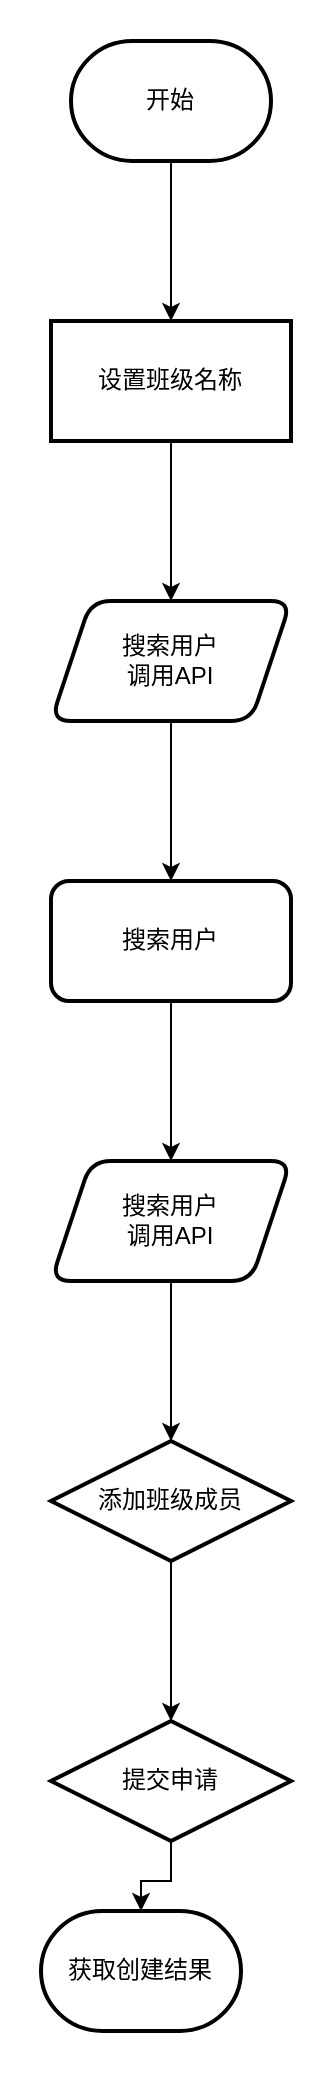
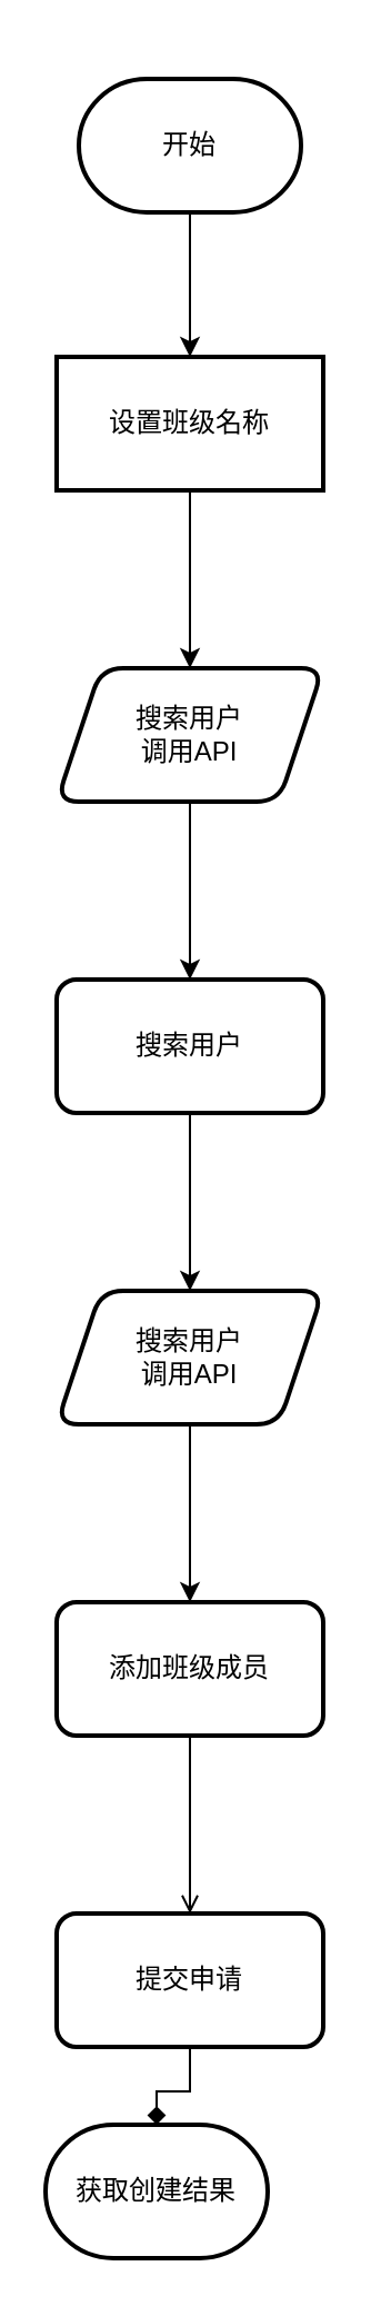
  <mxCell id="0" />
  <mxCell id="1" parent="0" />
  <mxCell id="2" value="" style="edgeStyle=orthogonalEdgeStyle;rounded=0;orthogonalLoop=1;jettySize=auto;html=1;" edge="1" parent="1" source="3" target="5"><mxGeometry relative="1" as="geometry" /></mxCell>
- <mxCell id="3" value="开始" style="strokeWidth=2;html=1;shape=mxgraph.flowchart.terminator;whiteSpace=wrap;" vertex="1" parent="1"><mxGeometry x="35" y="20" width="100" height="60" as="geometry" /></mxCell>
+ <mxCell id="3" value="开始" style="strokeWidth=2;html=1;shape=mxgraph.flowchart.terminator;whiteSpace=wrap;" vertex="1" parent="1"><mxGeometry x="35" y="35" width="100" height="60" as="geometry" /></mxCell>
  <mxCell id="4" value="" style="edgeStyle=orthogonalEdgeStyle;rounded=0;orthogonalLoop=1;jettySize=auto;html=1;" edge="1" parent="1" source="5" target="7"><mxGeometry relative="1" as="geometry" /></mxCell>
  <mxCell id="5" value="设置班级名称" style="whiteSpace=wrap;html=1;strokeWidth=2;rounded=0;" vertex="1" parent="1"><mxGeometry x="25" y="160" width="120" height="60" as="geometry" /></mxCell>
  <mxCell id="6" value="" style="edgeStyle=orthogonalEdgeStyle;rounded=0;orthogonalLoop=1;jettySize=auto;html=1;" edge="1" parent="1" source="7" target="9"><mxGeometry relative="1" as="geometry" /></mxCell>
  <mxCell id="7" value="搜索用户&lt;div&gt;调用API&lt;/div&gt;" style="shape=parallelogram;perimeter=parallelogramPerimeter;whiteSpace=wrap;html=1;fixedSize=1;rounded=1;strokeWidth=2;" vertex="1" parent="1"><mxGeometry x="25" y="300" width="120" height="60" as="geometry" /></mxCell>
  <mxCell id="8" value="" style="edgeStyle=orthogonalEdgeStyle;rounded=0;orthogonalLoop=1;jettySize=auto;html=1;" edge="1" parent="1" source="9" target="11"><mxGeometry relative="1" as="geometry" /></mxCell>
  <mxCell id="9" value="搜索用户" style="rounded=1;whiteSpace=wrap;html=1;strokeWidth=2;" vertex="1" parent="1"><mxGeometry x="25" y="440" width="120" height="60" as="geometry" /></mxCell>
  <mxCell id="10" value="" style="edgeStyle=orthogonalEdgeStyle;rounded=0;orthogonalLoop=1;jettySize=auto;html=1;" edge="1" parent="1" source="11" target="13"><mxGeometry relative="1" as="geometry" /></mxCell>
  <mxCell id="11" value="搜索用户&lt;div&gt;调用API&lt;/div&gt;" style="shape=parallelogram;perimeter=parallelogramPerimeter;whiteSpace=wrap;html=1;fixedSize=1;rounded=1;strokeWidth=2;" vertex="1" parent="1"><mxGeometry x="25" y="580" width="120" height="60" as="geometry" /></mxCell>
- <mxCell id="12" value="" style="edgeStyle=orthogonalEdgeStyle;rounded=0;orthogonalLoop=1;jettySize=auto;html=1;" edge="1" parent="1" source="13" target="15"><mxGeometry relative="1" as="geometry" /></mxCell>
- <mxCell id="13" value="添加班级成员" style="rhombus;whiteSpace=wrap;html=1;strokeWidth=2;" vertex="1" parent="1"><mxGeometry x="25" y="720" width="120" height="60" as="geometry" /></mxCell>
- <mxCell id="14" value="" style="edgeStyle=orthogonalEdgeStyle;rounded=0;orthogonalLoop=1;jettySize=auto;html=1;" edge="1" parent="1" source="15" target="16"><mxGeometry relative="1" as="geometry" /></mxCell>
- <mxCell id="15" value="提交申请" style="rhombus;whiteSpace=wrap;html=1;strokeWidth=2;" vertex="1" parent="1"><mxGeometry x="25" y="860" width="120" height="60" as="geometry" /></mxCell>
+ <mxCell id="12" value="" style="edgeStyle=orthogonalEdgeStyle;rounded=0;orthogonalLoop=1;jettySize=auto;html=1;endArrow=open;" edge="1" parent="1" source="13" target="15"><mxGeometry relative="1" as="geometry" /></mxCell>
+ <mxCell id="13" value="添加班级成员" style="rounded=1;whiteSpace=wrap;html=1;strokeWidth=2;" vertex="1" parent="1"><mxGeometry x="25" y="720" width="120" height="60" as="geometry" /></mxCell>
+ <mxCell id="14" value="" style="edgeStyle=orthogonalEdgeStyle;rounded=0;orthogonalLoop=1;jettySize=auto;html=1;endArrow=diamond;" edge="1" parent="1" source="15" target="16"><mxGeometry relative="1" as="geometry" /></mxCell>
+ <mxCell id="15" value="提交申请" style="rounded=1;whiteSpace=wrap;html=1;strokeWidth=2;" vertex="1" parent="1"><mxGeometry x="25" y="860" width="120" height="60" as="geometry" /></mxCell>
  <mxCell id="16" value="获取创建结果" style="strokeWidth=2;html=1;shape=mxgraph.flowchart.terminator;whiteSpace=wrap;" vertex="1" parent="1"><mxGeometry x="20" y="955" width="100" height="60" as="geometry" /></mxCell>
